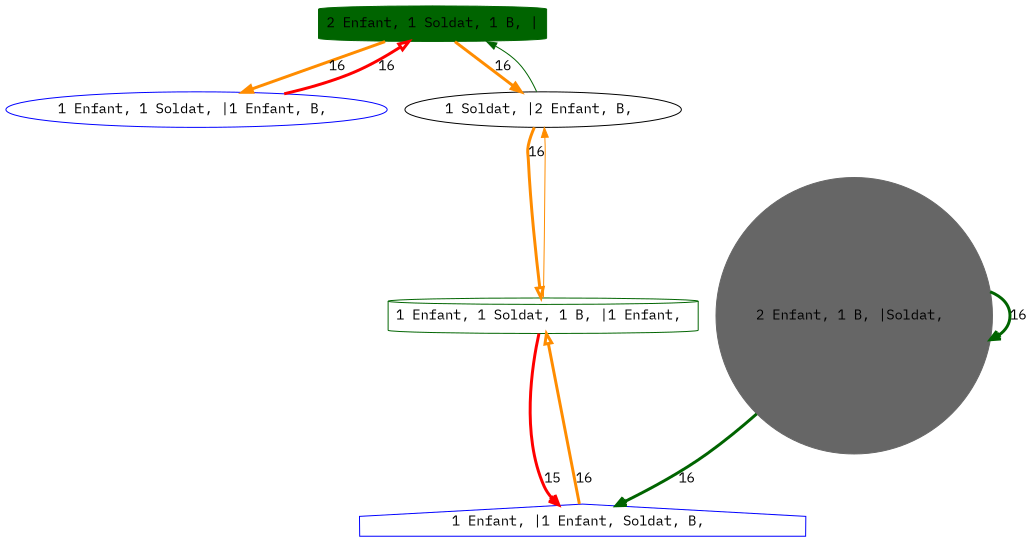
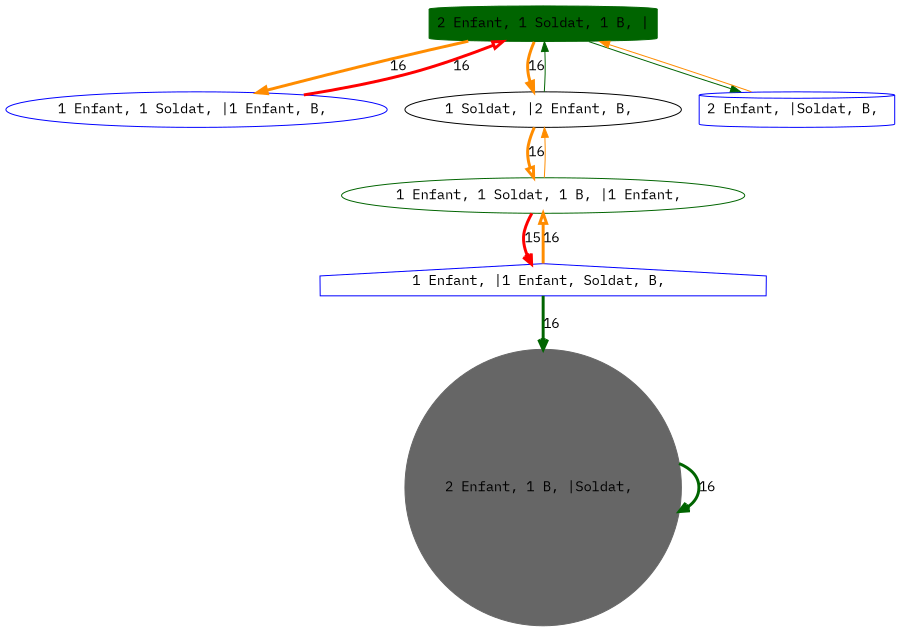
  digraph {
    fontname="IBM Plex Mono"
    node [color=blue fontname="IBM Plex Mono" shape=cylinder]
    edge [arrowhead=normal color=darkorange fontname="IBM Plex Mono" penwidth=3]
    n1 [color=darkgreen label="2 Enfant, 1 Soldat, 1 B, |" style=filled]
    "1 Enfant, 1 Soldat, |1 Enfant, B, " [shape=ellipse]
    "1 Soldat, |2 Enfant, B, " [color=black shape=ellipse]
-   "1 Enfant, 1 Soldat, 1 B, |1 Enfant, " [color=darkgreen]
+   "2 Enfant, |Soldat, B, "
+   "1 Enfant, 1 Soldat, 1 B, |1 Enfant, " [color=darkgreen shape=ellipse]
    n6 [color=gray40 label="2 Enfant, 1 B, |Soldat, " shape=circle style=filled]
    "1 Enfant, |1 Enfant, Soldat, B, " [shape=house]
    n1 -> "1 Enfant, 1 Soldat, |1 Enfant, B, " [label=16]
    n1 -> "1 Soldat, |2 Enfant, B, " [label=16]
+   n1 -> "2 Enfant, |Soldat, B, " [color=darkgreen penwidth=""]
    "1 Enfant, 1 Soldat, |1 Enfant, B, " -> n1 [arrowhead=onormal color=red label=16]
    "1 Soldat, |2 Enfant, B, " -> n1 [color=darkgreen penwidth=""]
    "1 Soldat, |2 Enfant, B, " -> "1 Enfant, 1 Soldat, 1 B, |1 Enfant, " [arrowhead=onormal label=16]
+   "2 Enfant, |Soldat, B, " -> n1 [penwidth=""]
    "1 Enfant, 1 Soldat, 1 B, |1 Enfant, " -> "1 Soldat, |2 Enfant, B, " [penwidth=""]
    "1 Enfant, 1 Soldat, 1 B, |1 Enfant, " -> "1 Enfant, |1 Enfant, Soldat, B, " [arrowhead=vee color=red label=15]
    n6 -> n6 [arrowhead=vee color=darkgreen label=16]
    "1 Enfant, |1 Enfant, Soldat, B, " -> "1 Enfant, 1 Soldat, 1 B, |1 Enfant, " [arrowhead=onormal label=16]
-   n6 -> "1 Enfant, |1 Enfant, Soldat, B, " [arrowhead=vee color=darkgreen label=16]
+   "1 Enfant, |1 Enfant, Soldat, B, " -> n6 [arrowhead=vee color=darkgreen label=16]
  }
